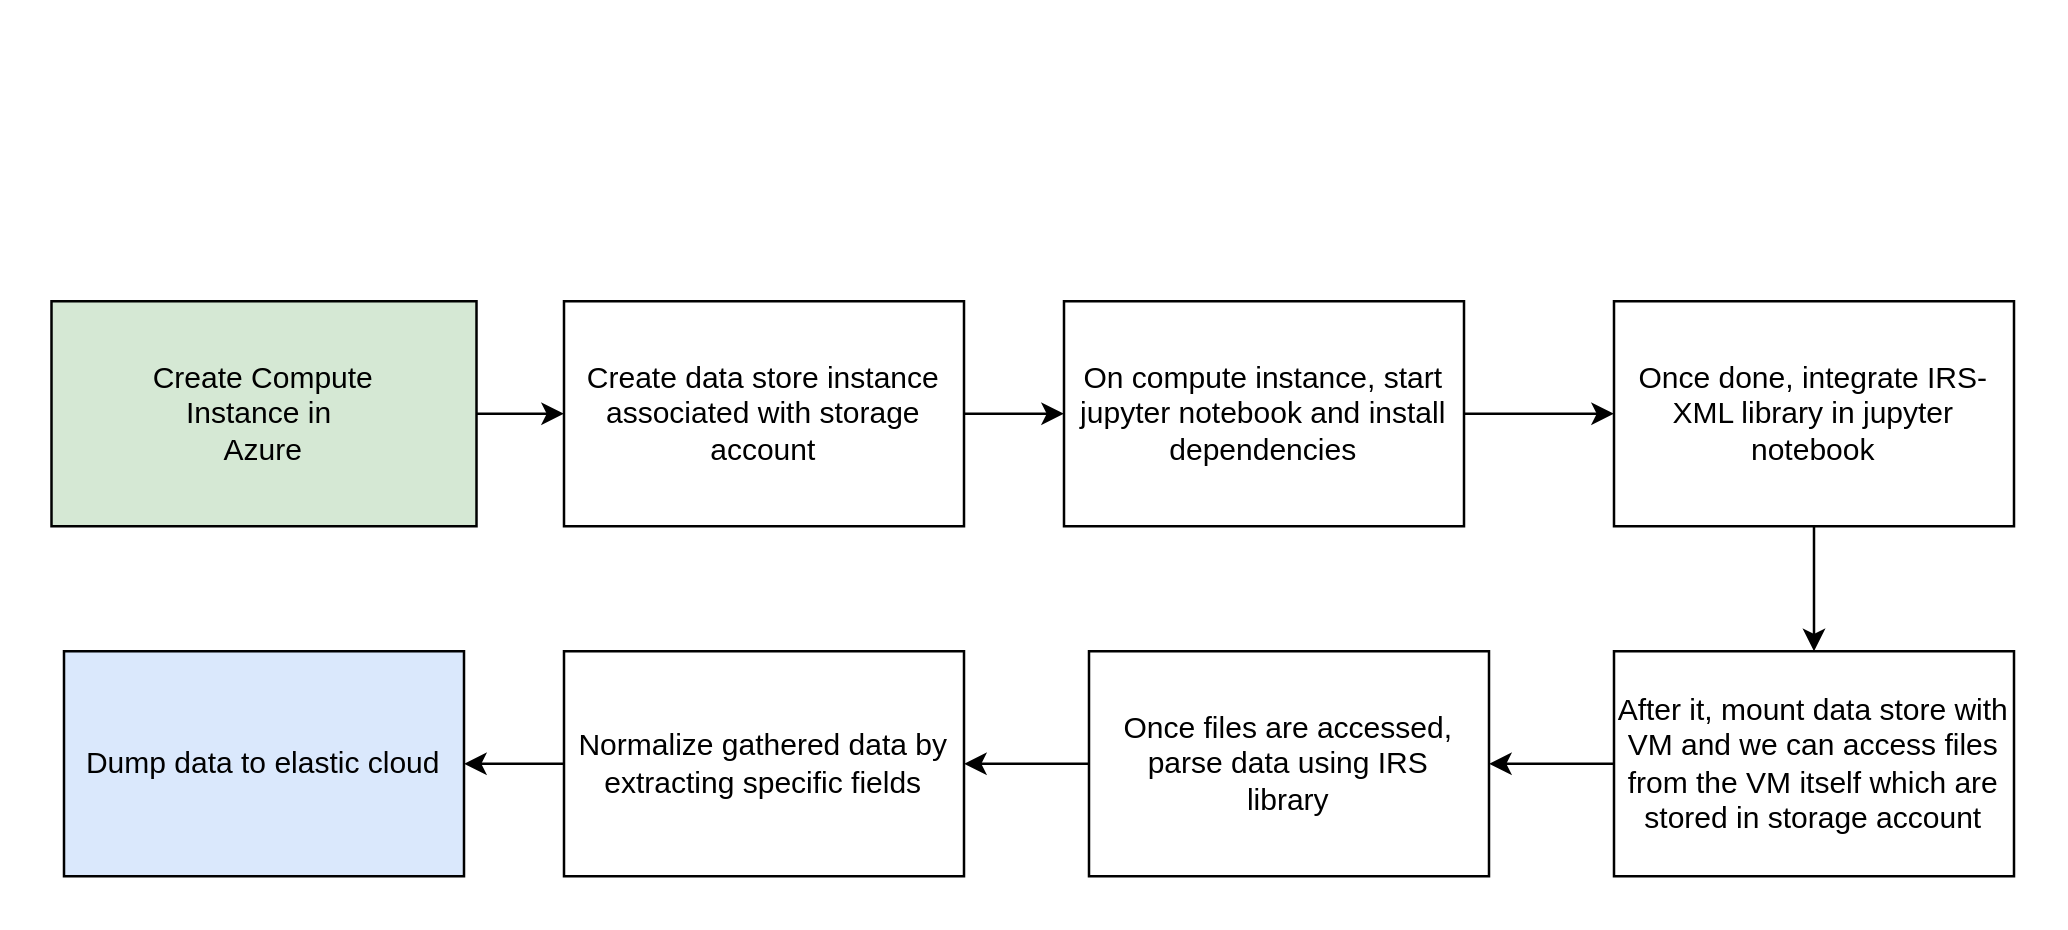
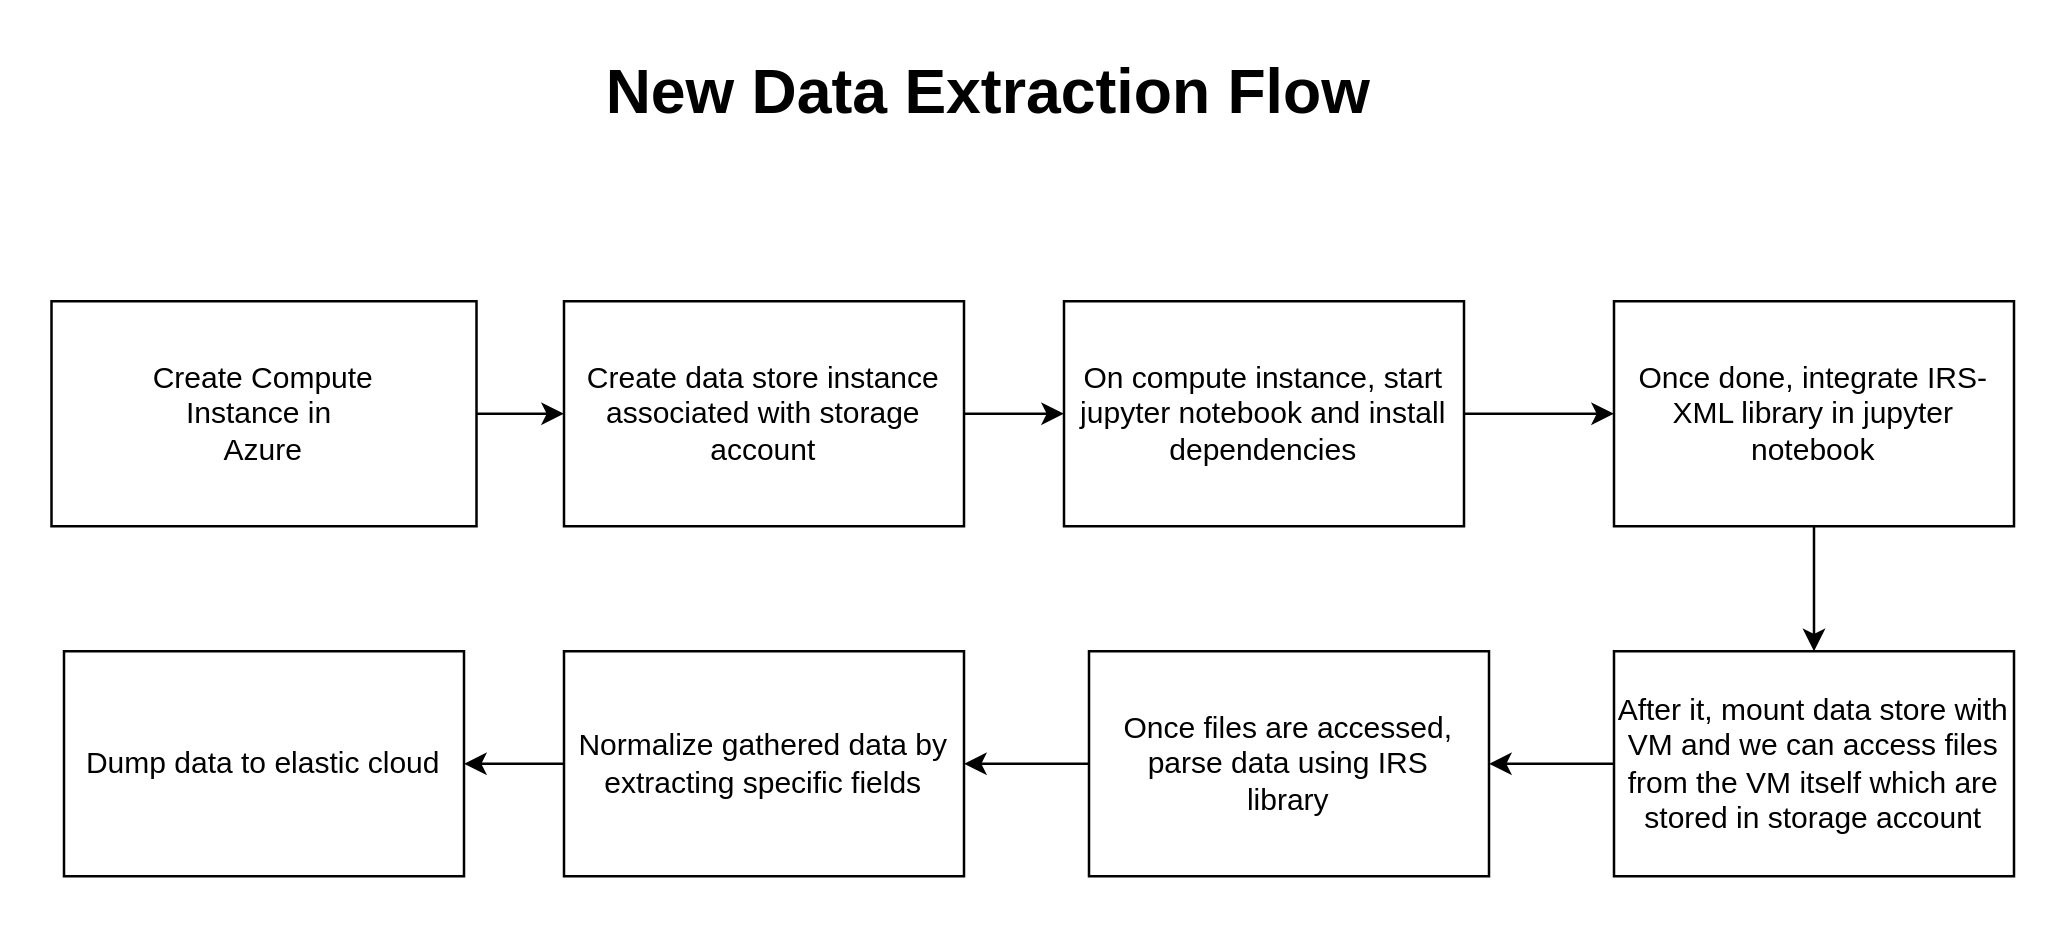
  <mxCell id="0" />
  <mxCell id="1" parent="0" />
  <mxCell id="2" value="" style="edgeStyle=orthogonalEdgeStyle;rounded=0;orthogonalLoop=1;jettySize=auto;html=1;" edge="1" parent="1" source="3" target="5"><mxGeometry relative="1" as="geometry" /></mxCell>
- <mxCell id="3" value="Create Compute&lt;br&gt;Instance in&amp;nbsp;&lt;br&gt;Azure" style="rounded=0;whiteSpace=wrap;html=1;fillColor=#d5e8d4;" vertex="1" parent="1"><mxGeometry x="20" y="120" width="170" height="90" as="geometry" /></mxCell>
+ <mxCell id="3" value="Create Compute&lt;br&gt;Instance in&amp;nbsp;&lt;br&gt;Azure" style="rounded=0;whiteSpace=wrap;html=1;" vertex="1" parent="1"><mxGeometry x="20" y="120" width="170" height="90" as="geometry" /></mxCell>
  <mxCell id="4" value="" style="edgeStyle=orthogonalEdgeStyle;rounded=0;orthogonalLoop=1;jettySize=auto;html=1;" edge="1" parent="1" source="5" target="7"><mxGeometry relative="1" as="geometry" /></mxCell>
  <mxCell id="5" value="Create data store instance associated with storage account" style="rounded=0;whiteSpace=wrap;html=1;" vertex="1" parent="1"><mxGeometry x="225" y="120" width="160" height="90" as="geometry" /></mxCell>
  <mxCell id="6" value="" style="edgeStyle=orthogonalEdgeStyle;rounded=0;orthogonalLoop=1;jettySize=auto;html=1;" edge="1" parent="1" source="7" target="9"><mxGeometry relative="1" as="geometry" /></mxCell>
  <mxCell id="7" value="On compute instance, start jupyter notebook and install dependencies" style="rounded=0;whiteSpace=wrap;html=1;" vertex="1" parent="1"><mxGeometry x="425" y="120" width="160" height="90" as="geometry" /></mxCell>
  <mxCell id="8" value="" style="edgeStyle=orthogonalEdgeStyle;rounded=0;orthogonalLoop=1;jettySize=auto;html=1;" edge="1" parent="1" source="9" target="11"><mxGeometry relative="1" as="geometry" /></mxCell>
  <mxCell id="9" value="Once done, integrate IRS-XML library in jupyter notebook" style="rounded=0;whiteSpace=wrap;html=1;" vertex="1" parent="1"><mxGeometry x="645" y="120" width="160" height="90" as="geometry" /></mxCell>
  <mxCell id="10" value="" style="edgeStyle=orthogonalEdgeStyle;rounded=0;orthogonalLoop=1;jettySize=auto;html=1;" edge="1" parent="1" source="11" target="13"><mxGeometry relative="1" as="geometry" /></mxCell>
  <mxCell id="11" value="After it, mount data store with VM and we can access files from the VM itself which are stored in storage account" style="rounded=0;whiteSpace=wrap;html=1;" vertex="1" parent="1"><mxGeometry x="645" y="260" width="160" height="90" as="geometry" /></mxCell>
  <mxCell id="12" value="" style="edgeStyle=orthogonalEdgeStyle;rounded=0;orthogonalLoop=1;jettySize=auto;html=1;" edge="1" parent="1" source="13" target="15"><mxGeometry relative="1" as="geometry" /></mxCell>
  <mxCell id="13" value="Once files are accessed, parse data using IRS&lt;br&gt;library" style="rounded=0;whiteSpace=wrap;html=1;" vertex="1" parent="1"><mxGeometry x="435" y="260" width="160" height="90" as="geometry" /></mxCell>
  <mxCell id="14" value="" style="edgeStyle=orthogonalEdgeStyle;rounded=0;orthogonalLoop=1;jettySize=auto;html=1;" edge="1" parent="1" source="15" target="16"><mxGeometry relative="1" as="geometry" /></mxCell>
  <mxCell id="15" value="Normalize gathered data by extracting specific fields" style="rounded=0;whiteSpace=wrap;html=1;" vertex="1" parent="1"><mxGeometry x="225" y="260" width="160" height="90" as="geometry" /></mxCell>
- <mxCell id="16" value="Dump data to elastic cloud" style="rounded=0;whiteSpace=wrap;html=1;fillColor=#dae8fc;" vertex="1" parent="1"><mxGeometry x="25" y="260" width="160" height="90" as="geometry" /></mxCell>
+ <mxCell id="16" value="Dump data to elastic cloud" style="rounded=0;whiteSpace=wrap;html=1;" vertex="1" parent="1"><mxGeometry x="25" y="260" width="160" height="90" as="geometry" /></mxCell>
+ <mxCell id="17" value="&lt;b&gt;&lt;font style=&quot;font-size: 25px;&quot;&gt;New Data Extraction Flow&lt;/font&gt;&lt;/b&gt;" style="text;html=1;strokeColor=none;fillColor=none;align=center;verticalAlign=middle;whiteSpace=wrap;rounded=0;" vertex="1" parent="1"><mxGeometry x="235" y="20" width="320" height="30" as="geometry" /></mxCell>
